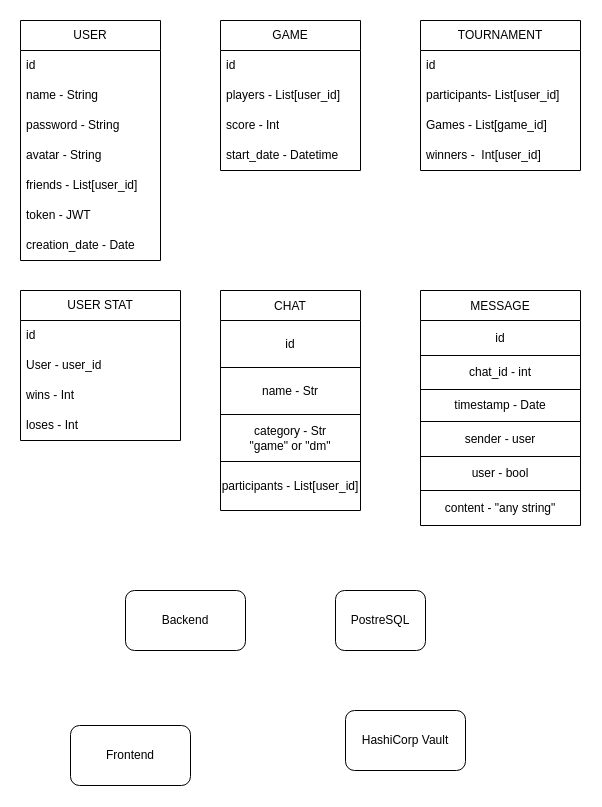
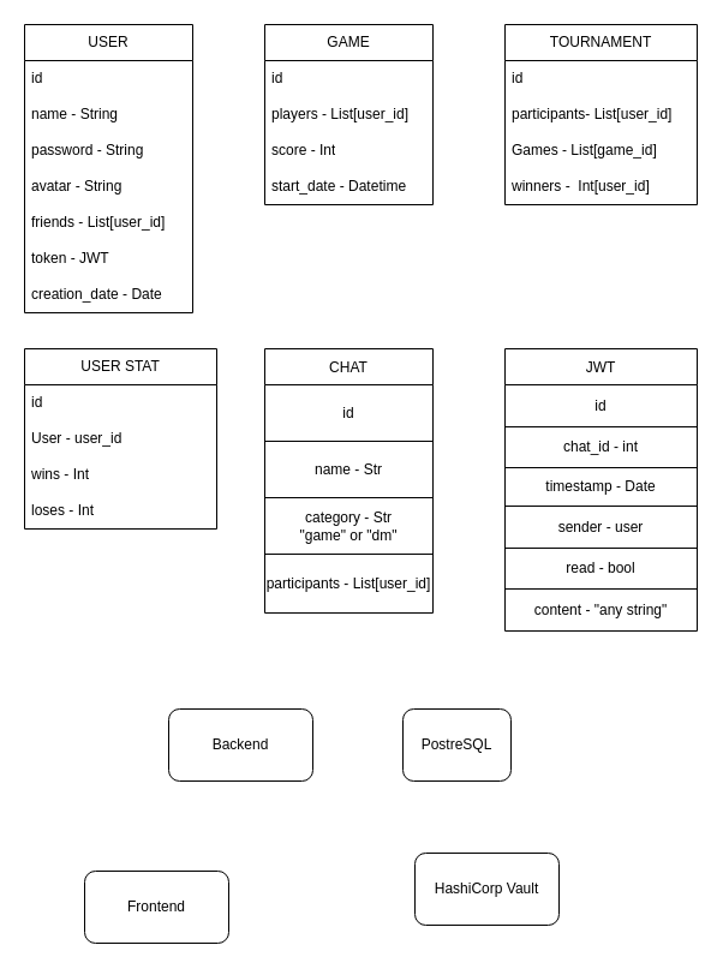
  <mxCell id="0" />
  <mxCell id="1" parent="0" />
  <mxCell id="2" value="PostreSQL" style="rounded=1;whiteSpace=wrap;html=1;" parent="1" vertex="1"><mxGeometry x="335" y="590" width="90" height="60" as="geometry" /></mxCell>
- <mxCell id="3" value="Backend" style="rounded=1;whiteSpace=wrap;html=1;" parent="1" vertex="1"><mxGeometry x="125" y="590" width="120" height="60" as="geometry" /></mxCell>
+ <mxCell id="3" value="Backend" style="rounded=1;whiteSpace=wrap;html=1;" parent="1" vertex="1"><mxGeometry x="140" y="590" width="120" height="60" as="geometry" /></mxCell>
  <mxCell id="4" value="Frontend" style="rounded=1;whiteSpace=wrap;html=1;" parent="1" vertex="1"><mxGeometry x="70" y="725" width="120" height="60" as="geometry" /></mxCell>
  <mxCell id="5" value="USER" style="swimlane;fontStyle=0;childLayout=stackLayout;horizontal=1;startSize=30;horizontalStack=0;resizeParent=1;resizeParentMax=0;resizeLast=0;collapsible=1;marginBottom=0;whiteSpace=wrap;html=1;" parent="1" vertex="1"><mxGeometry x="20" y="20" width="140" height="240" as="geometry" /></mxCell>
  <mxCell id="6" value="id&amp;nbsp;" style="text;strokeColor=none;fillColor=none;align=left;verticalAlign=middle;spacingLeft=4;spacingRight=4;overflow=hidden;points=[[0,0.5],[1,0.5]];portConstraint=eastwest;rotatable=0;whiteSpace=wrap;html=1;" parent="5" vertex="1"><mxGeometry y="30" width="140" height="30" as="geometry" /></mxCell>
  <mxCell id="7" value="name - String" style="text;strokeColor=none;fillColor=none;align=left;verticalAlign=middle;spacingLeft=4;spacingRight=4;overflow=hidden;points=[[0,0.5],[1,0.5]];portConstraint=eastwest;rotatable=0;whiteSpace=wrap;html=1;" parent="5" vertex="1"><mxGeometry y="60" width="140" height="30" as="geometry" /></mxCell>
  <mxCell id="8" value="password - String" style="text;strokeColor=none;fillColor=none;align=left;verticalAlign=middle;spacingLeft=4;spacingRight=4;overflow=hidden;points=[[0,0.5],[1,0.5]];portConstraint=eastwest;rotatable=0;whiteSpace=wrap;html=1;" parent="5" vertex="1"><mxGeometry y="90" width="140" height="30" as="geometry" /></mxCell>
  <mxCell id="9" value="avatar - String" style="text;strokeColor=none;fillColor=none;align=left;verticalAlign=middle;spacingLeft=4;spacingRight=4;overflow=hidden;points=[[0,0.5],[1,0.5]];portConstraint=eastwest;rotatable=0;whiteSpace=wrap;html=1;" parent="5" vertex="1"><mxGeometry y="120" width="140" height="30" as="geometry" /></mxCell>
  <mxCell id="10" value="friends - List[user_id]" style="text;strokeColor=none;fillColor=none;align=left;verticalAlign=middle;spacingLeft=4;spacingRight=4;overflow=hidden;points=[[0,0.5],[1,0.5]];portConstraint=eastwest;rotatable=0;whiteSpace=wrap;html=1;" parent="5" vertex="1"><mxGeometry y="150" width="140" height="30" as="geometry" /></mxCell>
  <mxCell id="11" value="token - JWT" style="text;strokeColor=none;fillColor=none;align=left;verticalAlign=middle;spacingLeft=4;spacingRight=4;overflow=hidden;points=[[0,0.5],[1,0.5]];portConstraint=eastwest;rotatable=0;whiteSpace=wrap;html=1;" parent="5" vertex="1"><mxGeometry y="180" width="140" height="30" as="geometry" /></mxCell>
  <mxCell id="12" value="creation_date - Date" style="text;strokeColor=none;fillColor=none;align=left;verticalAlign=middle;spacingLeft=4;spacingRight=4;overflow=hidden;points=[[0,0.5],[1,0.5]];portConstraint=eastwest;rotatable=0;whiteSpace=wrap;html=1;" parent="5" vertex="1"><mxGeometry y="210" width="140" height="30" as="geometry" /></mxCell>
  <mxCell id="13" value="GAME" style="swimlane;fontStyle=0;childLayout=stackLayout;horizontal=1;startSize=30;horizontalStack=0;resizeParent=1;resizeParentMax=0;resizeLast=0;collapsible=1;marginBottom=0;whiteSpace=wrap;html=1;" parent="1" vertex="1"><mxGeometry x="220" y="20" width="140" height="150" as="geometry" /></mxCell>
  <mxCell id="14" value="id" style="text;strokeColor=none;fillColor=none;align=left;verticalAlign=middle;spacingLeft=4;spacingRight=4;overflow=hidden;points=[[0,0.5],[1,0.5]];portConstraint=eastwest;rotatable=0;whiteSpace=wrap;html=1;" parent="13" vertex="1"><mxGeometry y="30" width="140" height="30" as="geometry" /></mxCell>
  <mxCell id="15" value="players - List[user_id]" style="text;strokeColor=none;fillColor=none;align=left;verticalAlign=middle;spacingLeft=4;spacingRight=4;overflow=hidden;points=[[0,0.5],[1,0.5]];portConstraint=eastwest;rotatable=0;whiteSpace=wrap;html=1;" parent="13" vertex="1"><mxGeometry y="60" width="140" height="30" as="geometry" /></mxCell>
  <mxCell id="16" value="score - Int" style="text;strokeColor=none;fillColor=none;align=left;verticalAlign=middle;spacingLeft=4;spacingRight=4;overflow=hidden;points=[[0,0.5],[1,0.5]];portConstraint=eastwest;rotatable=0;whiteSpace=wrap;html=1;" parent="13" vertex="1"><mxGeometry y="90" width="140" height="30" as="geometry" /></mxCell>
  <mxCell id="17" value="start_date - Datetime" style="text;strokeColor=none;fillColor=none;align=left;verticalAlign=middle;spacingLeft=4;spacingRight=4;overflow=hidden;points=[[0,0.5],[1,0.5]];portConstraint=eastwest;rotatable=0;whiteSpace=wrap;html=1;" parent="13" vertex="1"><mxGeometry y="120" width="140" height="30" as="geometry" /></mxCell>
  <mxCell id="18" value="TOURNAMENT" style="swimlane;fontStyle=0;childLayout=stackLayout;horizontal=1;startSize=30;horizontalStack=0;resizeParent=1;resizeParentMax=0;resizeLast=0;collapsible=1;marginBottom=0;whiteSpace=wrap;html=1;" parent="1" vertex="1"><mxGeometry x="420" y="20" width="160" height="150" as="geometry" /></mxCell>
  <mxCell id="19" value="id" style="text;strokeColor=none;fillColor=none;align=left;verticalAlign=middle;spacingLeft=4;spacingRight=4;overflow=hidden;points=[[0,0.5],[1,0.5]];portConstraint=eastwest;rotatable=0;whiteSpace=wrap;html=1;" parent="18" vertex="1"><mxGeometry y="30" width="160" height="30" as="geometry" /></mxCell>
  <mxCell id="20" value="participants- List[user_id]" style="text;strokeColor=none;fillColor=none;align=left;verticalAlign=middle;spacingLeft=4;spacingRight=4;overflow=hidden;points=[[0,0.5],[1,0.5]];portConstraint=eastwest;rotatable=0;whiteSpace=wrap;html=1;" parent="18" vertex="1"><mxGeometry y="60" width="160" height="30" as="geometry" /></mxCell>
  <mxCell id="21" value="Games - List[game_id]" style="text;strokeColor=none;fillColor=none;align=left;verticalAlign=middle;spacingLeft=4;spacingRight=4;overflow=hidden;points=[[0,0.5],[1,0.5]];portConstraint=eastwest;rotatable=0;whiteSpace=wrap;html=1;" parent="18" vertex="1"><mxGeometry y="90" width="160" height="30" as="geometry" /></mxCell>
  <mxCell id="22" value="winners -&amp;nbsp; Int[user_id]" style="text;strokeColor=none;fillColor=none;align=left;verticalAlign=middle;spacingLeft=4;spacingRight=4;overflow=hidden;points=[[0,0.5],[1,0.5]];portConstraint=eastwest;rotatable=0;whiteSpace=wrap;html=1;" parent="18" vertex="1"><mxGeometry y="120" width="160" height="30" as="geometry" /></mxCell>
  <mxCell id="23" value="HashiCorp Vault" style="rounded=1;whiteSpace=wrap;html=1;" parent="1" vertex="1"><mxGeometry x="345" y="710" width="120" height="60" as="geometry" /></mxCell>
  <mxCell id="24" value="USER STAT" style="swimlane;fontStyle=0;childLayout=stackLayout;horizontal=1;startSize=30;horizontalStack=0;resizeParent=1;resizeParentMax=0;resizeLast=0;collapsible=1;marginBottom=0;whiteSpace=wrap;html=1;" parent="1" vertex="1"><mxGeometry x="20" y="290" width="160" height="150" as="geometry" /></mxCell>
  <mxCell id="25" value="id" style="text;strokeColor=none;fillColor=none;align=left;verticalAlign=middle;spacingLeft=4;spacingRight=4;overflow=hidden;points=[[0,0.5],[1,0.5]];portConstraint=eastwest;rotatable=0;whiteSpace=wrap;html=1;" parent="24" vertex="1"><mxGeometry y="30" width="160" height="30" as="geometry" /></mxCell>
  <mxCell id="26" value="User - user_id" style="text;strokeColor=none;fillColor=none;align=left;verticalAlign=middle;spacingLeft=4;spacingRight=4;overflow=hidden;points=[[0,0.5],[1,0.5]];portConstraint=eastwest;rotatable=0;whiteSpace=wrap;html=1;" parent="24" vertex="1"><mxGeometry y="60" width="160" height="30" as="geometry" /></mxCell>
  <mxCell id="27" value="wins - Int" style="text;strokeColor=none;fillColor=none;align=left;verticalAlign=middle;spacingLeft=4;spacingRight=4;overflow=hidden;points=[[0,0.5],[1,0.5]];portConstraint=eastwest;rotatable=0;whiteSpace=wrap;html=1;" parent="24" vertex="1"><mxGeometry y="90" width="160" height="30" as="geometry" /></mxCell>
  <mxCell id="28" value="loses - Int" style="text;strokeColor=none;fillColor=none;align=left;verticalAlign=middle;spacingLeft=4;spacingRight=4;overflow=hidden;points=[[0,0.5],[1,0.5]];portConstraint=eastwest;rotatable=0;whiteSpace=wrap;html=1;" parent="24" vertex="1"><mxGeometry y="120" width="160" height="30" as="geometry" /></mxCell>
- <mxCell id="29" value="MESSAGE" style="shape=table;startSize=30;container=1;collapsible=0;childLayout=tableLayout;" parent="1" vertex="1"><mxGeometry x="420" y="290" width="160" height="235" as="geometry" /></mxCell>
+ <mxCell id="29" value="JWT" style="shape=table;startSize=30;container=1;collapsible=0;childLayout=tableLayout;" parent="1" vertex="1"><mxGeometry x="420" y="290" width="160" height="235" as="geometry" /></mxCell>
  <mxCell id="30" style="shape=tableRow;horizontal=0;startSize=0;swimlaneHead=0;swimlaneBody=0;top=0;left=0;bottom=0;right=0;collapsible=0;dropTarget=0;fillColor=none;points=[[0,0.5],[1,0.5]];portConstraint=eastwest;" parent="29" vertex="1"><mxGeometry y="30" width="160" height="35" as="geometry" /></mxCell>
  <mxCell id="31" value="id" style="shape=partialRectangle;html=1;whiteSpace=wrap;connectable=0;overflow=hidden;fillColor=none;top=0;left=0;bottom=0;right=0;pointerEvents=1;" parent="30" vertex="1"><mxGeometry width="160" height="35" as="geometry"><mxRectangle width="160" height="35" as="alternateBounds" /></mxGeometry></mxCell>
  <mxCell id="32" style="shape=tableRow;horizontal=0;startSize=0;swimlaneHead=0;swimlaneBody=0;top=0;left=0;bottom=0;right=0;collapsible=0;dropTarget=0;fillColor=none;points=[[0,0.5],[1,0.5]];portConstraint=eastwest;" parent="29" vertex="1"><mxGeometry y="65" width="160" height="34" as="geometry" /></mxCell>
  <mxCell id="33" value="chat_id - int" style="shape=partialRectangle;html=1;whiteSpace=wrap;connectable=0;overflow=hidden;fillColor=none;top=0;left=0;bottom=0;right=0;pointerEvents=1;" parent="32" vertex="1"><mxGeometry width="160" height="34" as="geometry"><mxRectangle width="160" height="34" as="alternateBounds" /></mxGeometry></mxCell>
  <mxCell id="34" style="shape=tableRow;horizontal=0;startSize=0;swimlaneHead=0;swimlaneBody=0;top=0;left=0;bottom=0;right=0;collapsible=0;dropTarget=0;fillColor=none;points=[[0,0.5],[1,0.5]];portConstraint=eastwest;" parent="29" vertex="1"><mxGeometry y="99" width="160" height="32" as="geometry" /></mxCell>
  <mxCell id="35" value="timestamp - Date" style="shape=partialRectangle;html=1;whiteSpace=wrap;connectable=0;overflow=hidden;fillColor=none;top=0;left=0;bottom=0;right=0;pointerEvents=1;" parent="34" vertex="1"><mxGeometry width="160" height="32" as="geometry"><mxRectangle width="160" height="32" as="alternateBounds" /></mxGeometry></mxCell>
  <mxCell id="36" style="shape=tableRow;horizontal=0;startSize=0;swimlaneHead=0;swimlaneBody=0;top=0;left=0;bottom=0;right=0;collapsible=0;dropTarget=0;fillColor=none;points=[[0,0.5],[1,0.5]];portConstraint=eastwest;" parent="29" vertex="1"><mxGeometry y="131" width="160" height="35" as="geometry" /></mxCell>
  <mxCell id="37" value="sender - user" style="shape=partialRectangle;html=1;whiteSpace=wrap;connectable=0;overflow=hidden;fillColor=none;top=0;left=0;bottom=0;right=0;pointerEvents=1;" parent="36" vertex="1"><mxGeometry width="160" height="35" as="geometry"><mxRectangle width="160" height="35" as="alternateBounds" /></mxGeometry></mxCell>
  <mxCell id="38" style="shape=tableRow;horizontal=0;startSize=0;swimlaneHead=0;swimlaneBody=0;top=0;left=0;bottom=0;right=0;collapsible=0;dropTarget=0;fillColor=none;points=[[0,0.5],[1,0.5]];portConstraint=eastwest;" parent="29" vertex="1"><mxGeometry y="166" width="160" height="34" as="geometry" /></mxCell>
- <mxCell id="39" value="user - bool" style="shape=partialRectangle;html=1;whiteSpace=wrap;connectable=0;overflow=hidden;fillColor=none;top=0;left=0;bottom=0;right=0;pointerEvents=1;" parent="38" vertex="1"><mxGeometry width="160" height="34" as="geometry"><mxRectangle width="160" height="34" as="alternateBounds" /></mxGeometry></mxCell>
+ <mxCell id="39" value="read - bool" style="shape=partialRectangle;html=1;whiteSpace=wrap;connectable=0;overflow=hidden;fillColor=none;top=0;left=0;bottom=0;right=0;pointerEvents=1;" parent="38" vertex="1"><mxGeometry width="160" height="34" as="geometry"><mxRectangle width="160" height="34" as="alternateBounds" /></mxGeometry></mxCell>
  <mxCell id="40" style="shape=tableRow;horizontal=0;startSize=0;swimlaneHead=0;swimlaneBody=0;top=0;left=0;bottom=0;right=0;collapsible=0;dropTarget=0;fillColor=none;points=[[0,0.5],[1,0.5]];portConstraint=eastwest;" parent="29" vertex="1"><mxGeometry y="200" width="160" height="35" as="geometry" /></mxCell>
  <mxCell id="41" value="content - &quot;any string&quot;" style="shape=partialRectangle;html=1;whiteSpace=wrap;connectable=0;overflow=hidden;fillColor=none;top=0;left=0;bottom=0;right=0;pointerEvents=1;" parent="40" vertex="1"><mxGeometry width="160" height="35" as="geometry"><mxRectangle width="160" height="35" as="alternateBounds" /></mxGeometry></mxCell>
  <mxCell id="42" value="CHAT" style="shape=table;startSize=30;container=1;collapsible=0;childLayout=tableLayout;" parent="1" vertex="1"><mxGeometry x="220" y="290" width="140" height="220" as="geometry" /></mxCell>
  <mxCell id="43" style="shape=tableRow;horizontal=0;startSize=0;swimlaneHead=0;swimlaneBody=0;top=0;left=0;bottom=0;right=0;collapsible=0;dropTarget=0;fillColor=none;points=[[0,0.5],[1,0.5]];portConstraint=eastwest;" parent="42" vertex="1"><mxGeometry y="30" width="140" height="47" as="geometry" /></mxCell>
  <mxCell id="44" value="id" style="shape=partialRectangle;html=1;whiteSpace=wrap;connectable=0;overflow=hidden;fillColor=none;top=0;left=0;bottom=0;right=0;pointerEvents=1;" parent="43" vertex="1"><mxGeometry width="140" height="47" as="geometry"><mxRectangle width="140" height="47" as="alternateBounds" /></mxGeometry></mxCell>
  <mxCell id="45" style="shape=tableRow;horizontal=0;startSize=0;swimlaneHead=0;swimlaneBody=0;top=0;left=0;bottom=0;right=0;collapsible=0;dropTarget=0;fillColor=none;points=[[0,0.5],[1,0.5]];portConstraint=eastwest;" parent="42" vertex="1"><mxGeometry y="77" width="140" height="47" as="geometry" /></mxCell>
  <mxCell id="46" value="name - Str" style="shape=partialRectangle;html=1;whiteSpace=wrap;connectable=0;overflow=hidden;fillColor=none;top=0;left=0;bottom=0;right=0;pointerEvents=1;" parent="45" vertex="1"><mxGeometry width="140" height="47" as="geometry"><mxRectangle width="140" height="47" as="alternateBounds" /></mxGeometry></mxCell>
  <mxCell id="47" style="shape=tableRow;horizontal=0;startSize=0;swimlaneHead=0;swimlaneBody=0;top=0;left=0;bottom=0;right=0;collapsible=0;dropTarget=0;fillColor=none;points=[[0,0.5],[1,0.5]];portConstraint=eastwest;" parent="42" vertex="1"><mxGeometry y="124" width="140" height="47" as="geometry" /></mxCell>
  <mxCell id="48" value="category - Str&lt;br&gt;&quot;game&quot; or &quot;dm&quot;" style="shape=partialRectangle;html=1;whiteSpace=wrap;connectable=0;overflow=hidden;fillColor=none;top=0;left=0;bottom=0;right=0;pointerEvents=1;" parent="47" vertex="1"><mxGeometry width="140" height="47" as="geometry"><mxRectangle width="140" height="47" as="alternateBounds" /></mxGeometry></mxCell>
  <mxCell id="49" style="shape=tableRow;horizontal=0;startSize=0;swimlaneHead=0;swimlaneBody=0;top=0;left=0;bottom=0;right=0;collapsible=0;dropTarget=0;fillColor=none;points=[[0,0.5],[1,0.5]];portConstraint=eastwest;" parent="42" vertex="1"><mxGeometry y="171" width="140" height="49" as="geometry" /></mxCell>
  <mxCell id="50" value="participants - List[user_id]" style="shape=partialRectangle;html=1;whiteSpace=wrap;connectable=0;overflow=hidden;fillColor=none;top=0;left=0;bottom=0;right=0;pointerEvents=1;" parent="49" vertex="1"><mxGeometry width="140" height="49" as="geometry"><mxRectangle width="140" height="49" as="alternateBounds" /></mxGeometry></mxCell>
